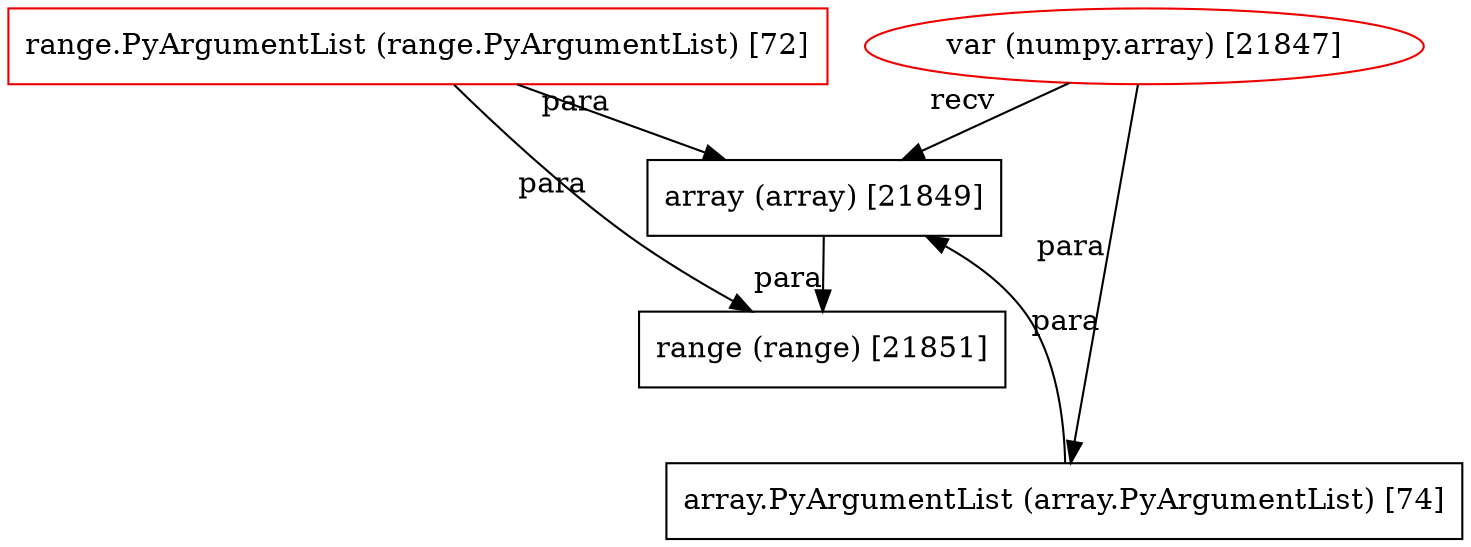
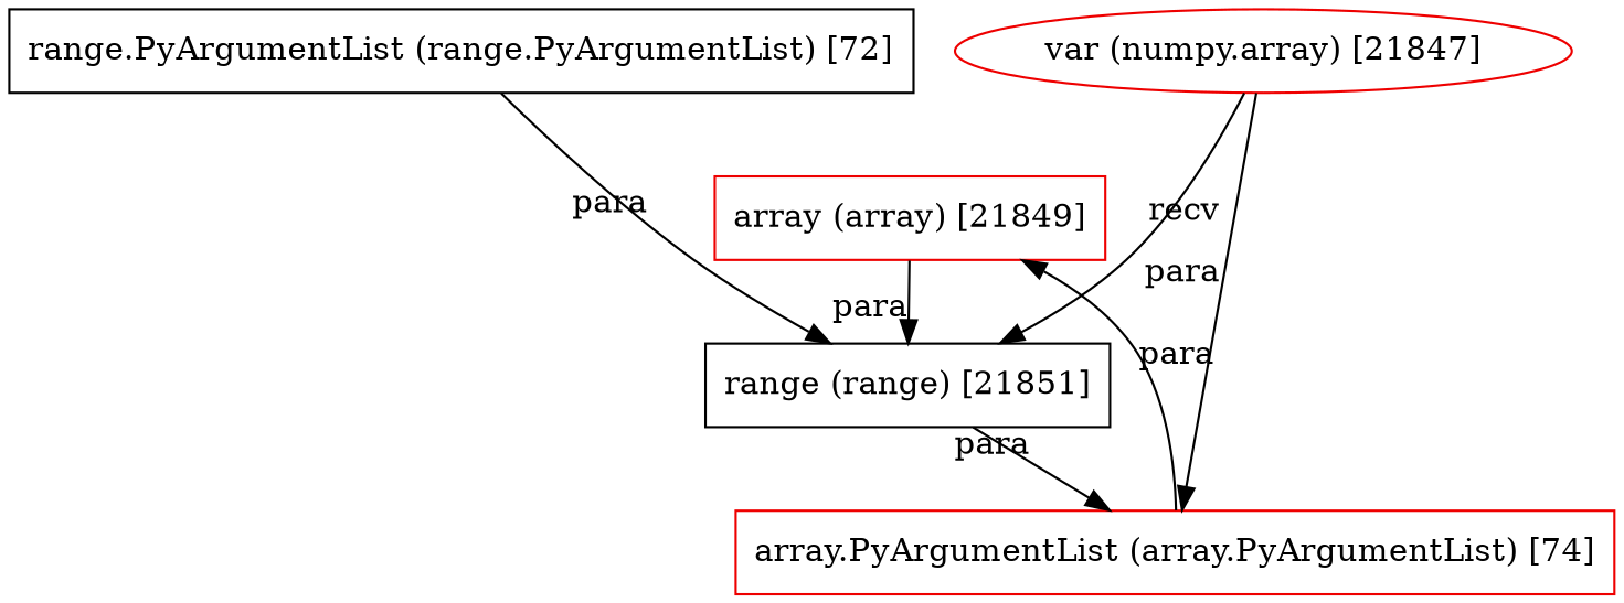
  digraph {
    node [color=null shape=box]
    edge [from_closure=false xlabel=para]
-   n1 [label="array (array) [21849]"]
+   n1 [color=red2 label="array (array) [21849]"]
    n2 [label="range (range) [21851]"]
    n3 [color=red2 label="var (numpy.array) [21847]" shape=ellipse]
-   n4 [label="array.PyArgumentList (array.PyArgumentList) [74]" metadata=hanger shape=null]
-   n5 [color=red2 label="range.PyArgumentList (range.PyArgumentList) [72]" metadata=hanger shape=null]
+   n4 [color=red2 label="array.PyArgumentList (array.PyArgumentList) [74]" metadata=hanger shape=null]
+   n5 [label="range.PyArgumentList (range.PyArgumentList) [72]" metadata=hanger shape=null]
    n1 -> n2
-   n3 -> n1 [xlabel=recv]
+   n2 -> n4
+   n3 -> n2 [xlabel=recv]
    n3 -> n4 [from_closure=true]
    n4 -> n1
-   n5 -> n1 [from_closure=true]
    n5 -> n2
  }
